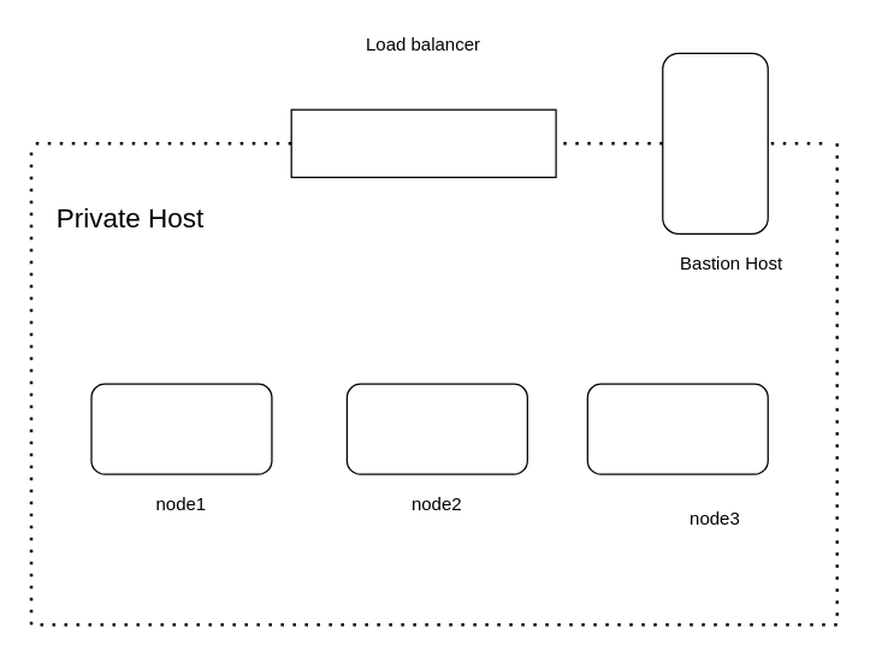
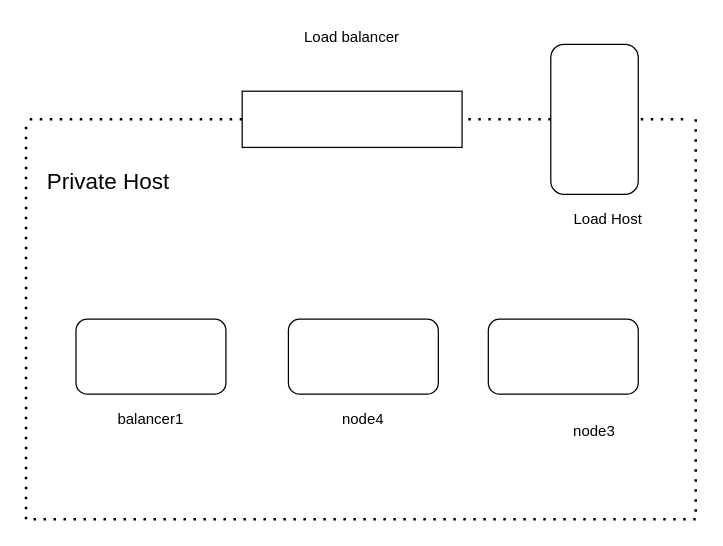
  <mxCell id="0" />
  <mxCell id="1" parent="0" />
  <mxCell id="2" value="" style="endArrow=none;dashed=1;html=1;dashPattern=1 3;strokeWidth=2;" edge="1" parent="1"><mxGeometry width="50" height="50" relative="1" as="geometry"><mxPoint x="20" y="415" as="sourcePoint" /><mxPoint x="20" y="95" as="targetPoint" /></mxGeometry></mxCell>
  <mxCell id="3" value="" style="endArrow=none;dashed=1;html=1;dashPattern=1 3;strokeWidth=2;exitX=0;exitY=0.5;exitDx=0;exitDy=0;" edge="1" parent="1" source="15"><mxGeometry width="50" height="50" relative="1" as="geometry"><mxPoint x="540" y="95" as="sourcePoint" /><mxPoint x="20" y="95" as="targetPoint" /></mxGeometry></mxCell>
  <mxCell id="4" value="" style="endArrow=none;dashed=1;html=1;dashPattern=1 3;strokeWidth=2;" edge="1" parent="1"><mxGeometry width="50" height="50" relative="1" as="geometry"><mxPoint x="556" y="95" as="sourcePoint" /><mxPoint x="556" y="415" as="targetPoint" /></mxGeometry></mxCell>
  <mxCell id="5" value="" style="endArrow=none;dashed=1;html=1;dashPattern=1 3;strokeWidth=2;" edge="1" parent="1"><mxGeometry width="50" height="50" relative="1" as="geometry"><mxPoint x="556" y="415" as="sourcePoint" /><mxPoint x="20" y="415" as="targetPoint" /></mxGeometry></mxCell>
  <mxCell id="6" value="" style="rounded=1;whiteSpace=wrap;html=1;" vertex="1" parent="1"><mxGeometry x="60" y="255" width="120" height="60" as="geometry" /></mxCell>
  <mxCell id="7" value="" style="rounded=1;whiteSpace=wrap;html=1;" vertex="1" parent="1"><mxGeometry x="230" y="255" width="120" height="60" as="geometry" /></mxCell>
  <mxCell id="8" value="" style="rounded=1;whiteSpace=wrap;html=1;" vertex="1" parent="1"><mxGeometry x="390" y="255" width="120" height="60" as="geometry" /></mxCell>
  <mxCell id="9" value="" style="rounded=1;whiteSpace=wrap;html=1;" vertex="1" parent="1"><mxGeometry x="440" y="35" width="70" height="120" as="geometry" /></mxCell>
- <mxCell id="10" value="Bastion Host" style="text;html=1;strokeColor=none;fillColor=none;align=center;verticalAlign=middle;whiteSpace=wrap;rounded=0;" vertex="1" parent="1"><mxGeometry x="426" y="165" width="120" height="20" as="geometry" /></mxCell>
- <mxCell id="11" value="node1" style="text;html=1;strokeColor=none;fillColor=none;align=center;verticalAlign=middle;whiteSpace=wrap;rounded=0;" vertex="1" parent="1"><mxGeometry x="60" y="325" width="120" height="20" as="geometry" /></mxCell>
- <mxCell id="12" value="node2" style="text;html=1;strokeColor=none;fillColor=none;align=center;verticalAlign=middle;whiteSpace=wrap;rounded=0;" vertex="1" parent="1"><mxGeometry x="230" y="325" width="120" height="20" as="geometry" /></mxCell>
+ <mxCell id="10" value="Load Host" style="text;html=1;strokeColor=none;fillColor=none;align=center;verticalAlign=middle;whiteSpace=wrap;rounded=0;" vertex="1" parent="1"><mxGeometry x="426" y="165" width="120" height="20" as="geometry" /></mxCell>
+ <mxCell id="11" value="balancer1" style="text;html=1;strokeColor=none;fillColor=none;align=center;verticalAlign=middle;whiteSpace=wrap;rounded=0;" vertex="1" parent="1"><mxGeometry x="60" y="325" width="120" height="20" as="geometry" /></mxCell>
+ <mxCell id="12" value="node4" style="text;html=1;strokeColor=none;fillColor=none;align=center;verticalAlign=middle;whiteSpace=wrap;rounded=0;" vertex="1" parent="1"><mxGeometry x="230" y="325" width="120" height="20" as="geometry" /></mxCell>
  <mxCell id="13" value="node3" style="text;html=1;strokeColor=none;fillColor=none;align=center;verticalAlign=middle;whiteSpace=wrap;rounded=0;" vertex="1" parent="1"><mxGeometry x="415" y="335" width="120" height="20" as="geometry" /></mxCell>
  <mxCell id="14" value="Private Host" style="text;html=1;strokeColor=none;fillColor=none;align=left;verticalAlign=middle;whiteSpace=wrap;rounded=0;fontSize=18;" vertex="1" parent="1"><mxGeometry x="35" y="135" width="170" height="20" as="geometry" /></mxCell>
  <mxCell id="15" value="" style="rounded=0;whiteSpace=wrap;html=1;fontSize=18;align=left;" vertex="1" parent="1"><mxGeometry x="193" y="72.5" width="176" height="45" as="geometry" /></mxCell>
  <mxCell id="16" value="" style="endArrow=none;dashed=1;html=1;dashPattern=1 3;strokeWidth=2;entryX=1;entryY=0.5;entryDx=0;entryDy=0;exitX=0;exitY=0.5;exitDx=0;exitDy=0;" edge="1" parent="1" source="9" target="15"><mxGeometry width="50" height="50" relative="1" as="geometry"><mxPoint x="426" y="115" as="sourcePoint" /><mxPoint x="20" y="95" as="targetPoint" /></mxGeometry></mxCell>
  <mxCell id="17" value="Load balancer" style="text;html=1;strokeColor=none;fillColor=none;align=center;verticalAlign=middle;whiteSpace=wrap;rounded=0;" vertex="1" parent="1"><mxGeometry x="221" y="20" width="120" height="20" as="geometry" /></mxCell>
  <mxCell id="18" value="" style="endArrow=none;dashed=1;html=1;dashPattern=1 3;strokeWidth=2;" edge="1" parent="1"><mxGeometry width="50" height="50" relative="1" as="geometry"><mxPoint x="546" y="95" as="sourcePoint" /><mxPoint x="506" y="95" as="targetPoint" /></mxGeometry></mxCell>
